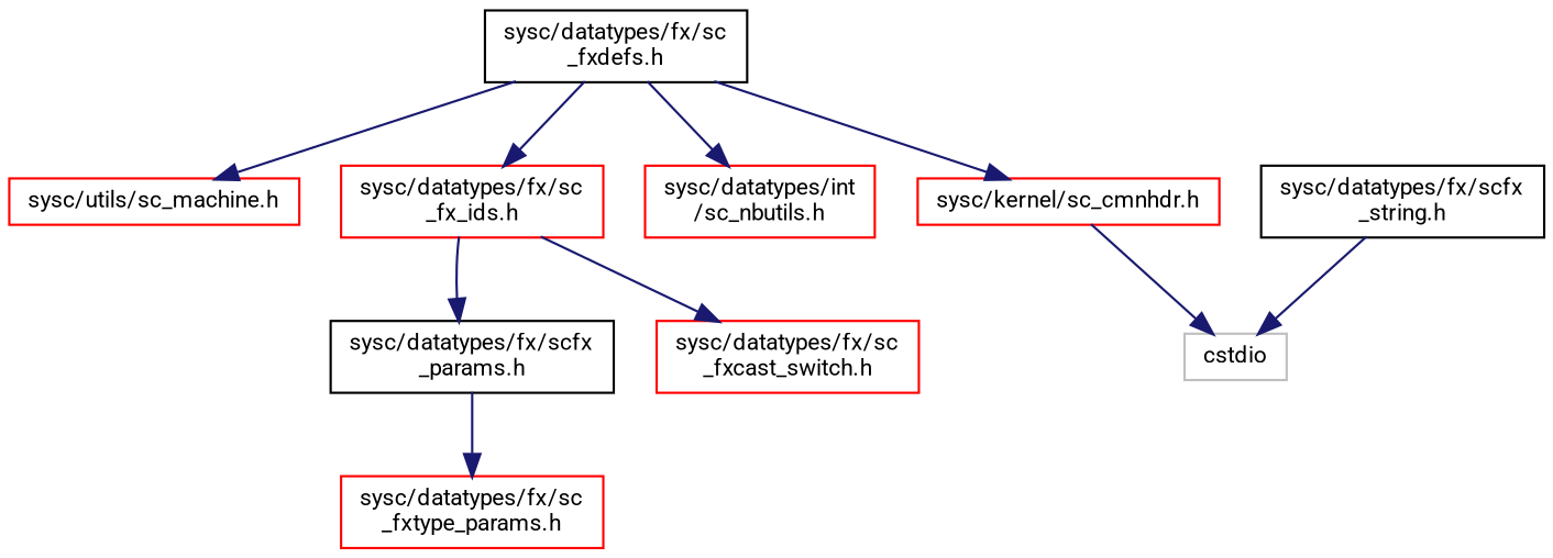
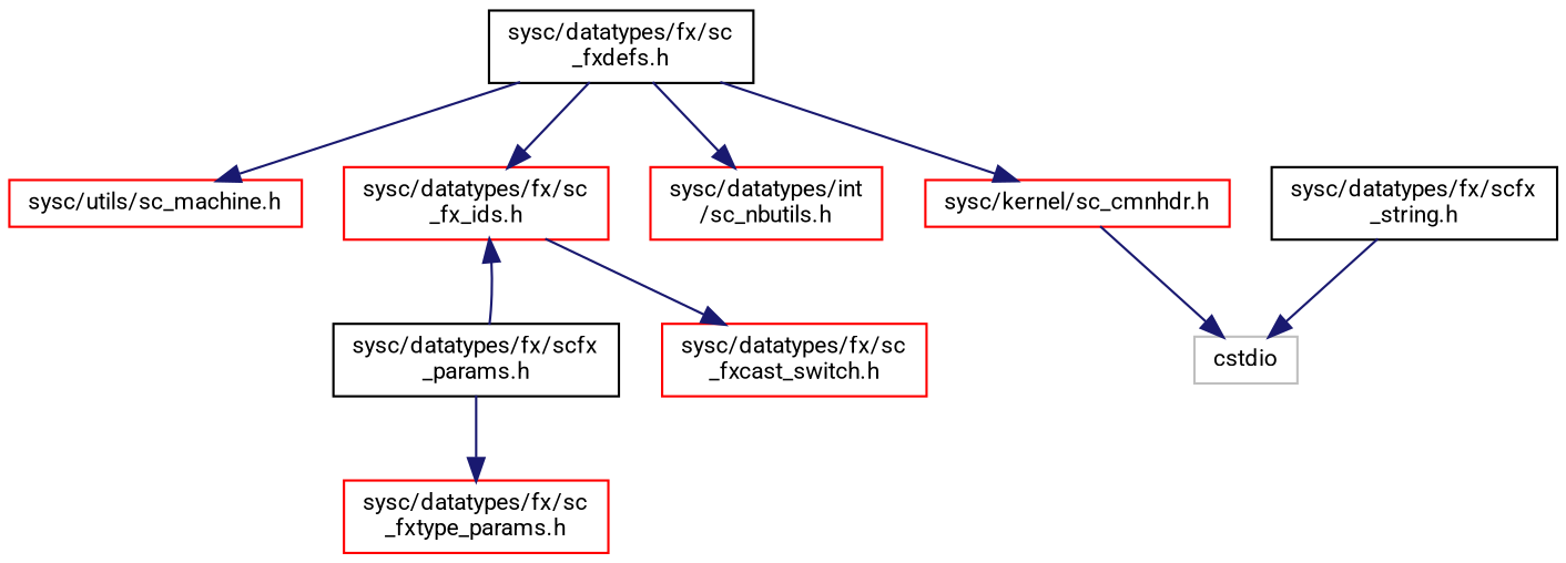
  digraph {
    fontname=Roboto
    node [color=red fillcolor=white fontname=Roboto fontsize=10 shape=record style=filled]
    edge [color=midnightblue fontname=Roboto fontsize=10 labelfontname=FreeSans labelfontsize=10 style=solid]
    n1 [color=black height=0.2 label="sysc/datatypes/fx/sc\l_fxdefs.h" width=0.4]
    n2 [height=0.2 label="sysc/kernel/sc_cmnhdr.h" width=0.4]
    n3 [height=0.2 label="sysc/utils/sc_machine.h" width=0.4]
    n4 [height=0.2 label="sysc/datatypes/fx/sc\l_fx_ids.h" width=0.4]
    n5 [height=0.2 label="sysc/datatypes/int\l/sc_nbutils.h" width=0.4]
    n6 [color=black height=0.2 label="sysc/datatypes/fx/scfx\l_params.h" width=0.4]
    n7 [height=0.2 label="sysc/datatypes/fx/sc\l_fxtype_params.h" width=0.4]
    n8 [color=black height=0.2 label="sysc/datatypes/fx/scfx\l_string.h" width=0.4]
    n9 [color=grey75 height=0.2 label=cstdio width=0.4]
    n10 [height=0.2 label="sysc/datatypes/fx/sc\l_fxcast_switch.h" width=0.4]
    n1 -> n2
    n1 -> n3
    n1 -> n4
    n1 -> n5
    n2 -> n9
    n4 -> n10
-   n4 -> n6
+   n6 -> n4
    n6 -> n7
    n8 -> n9
  }
